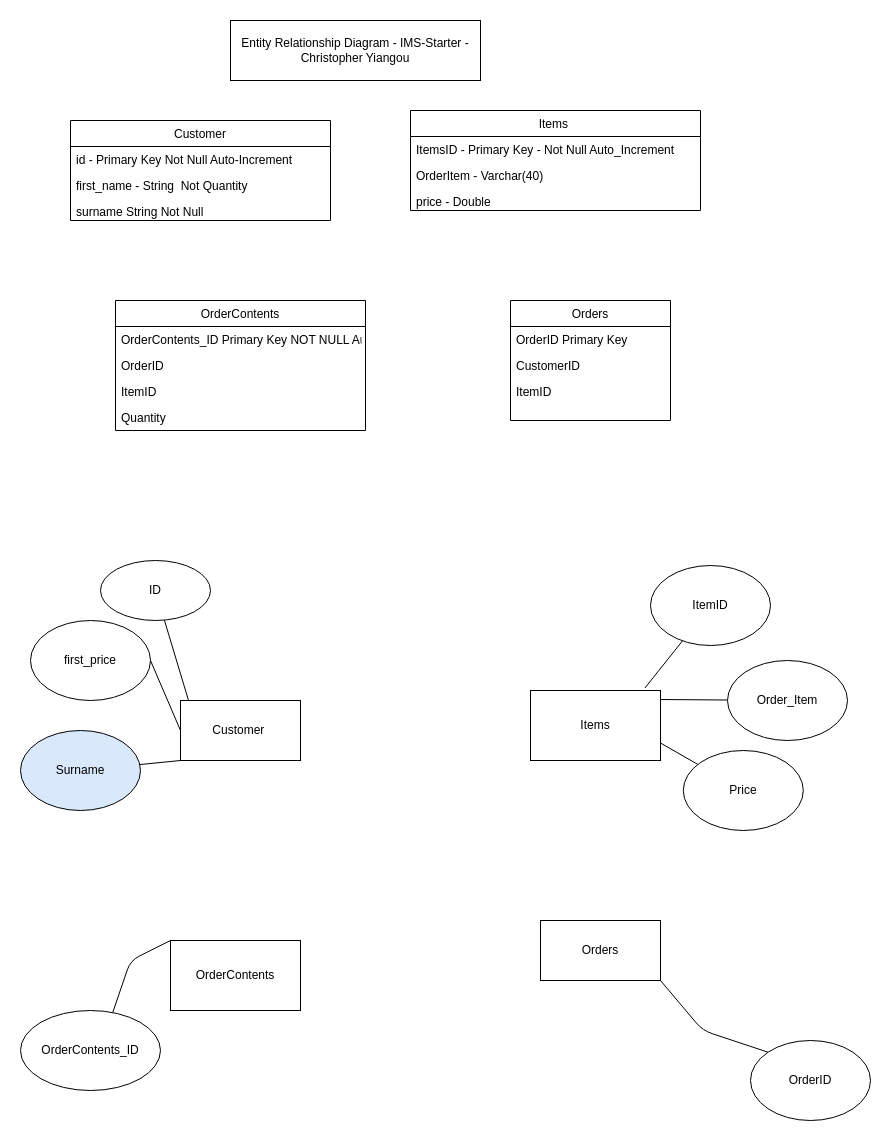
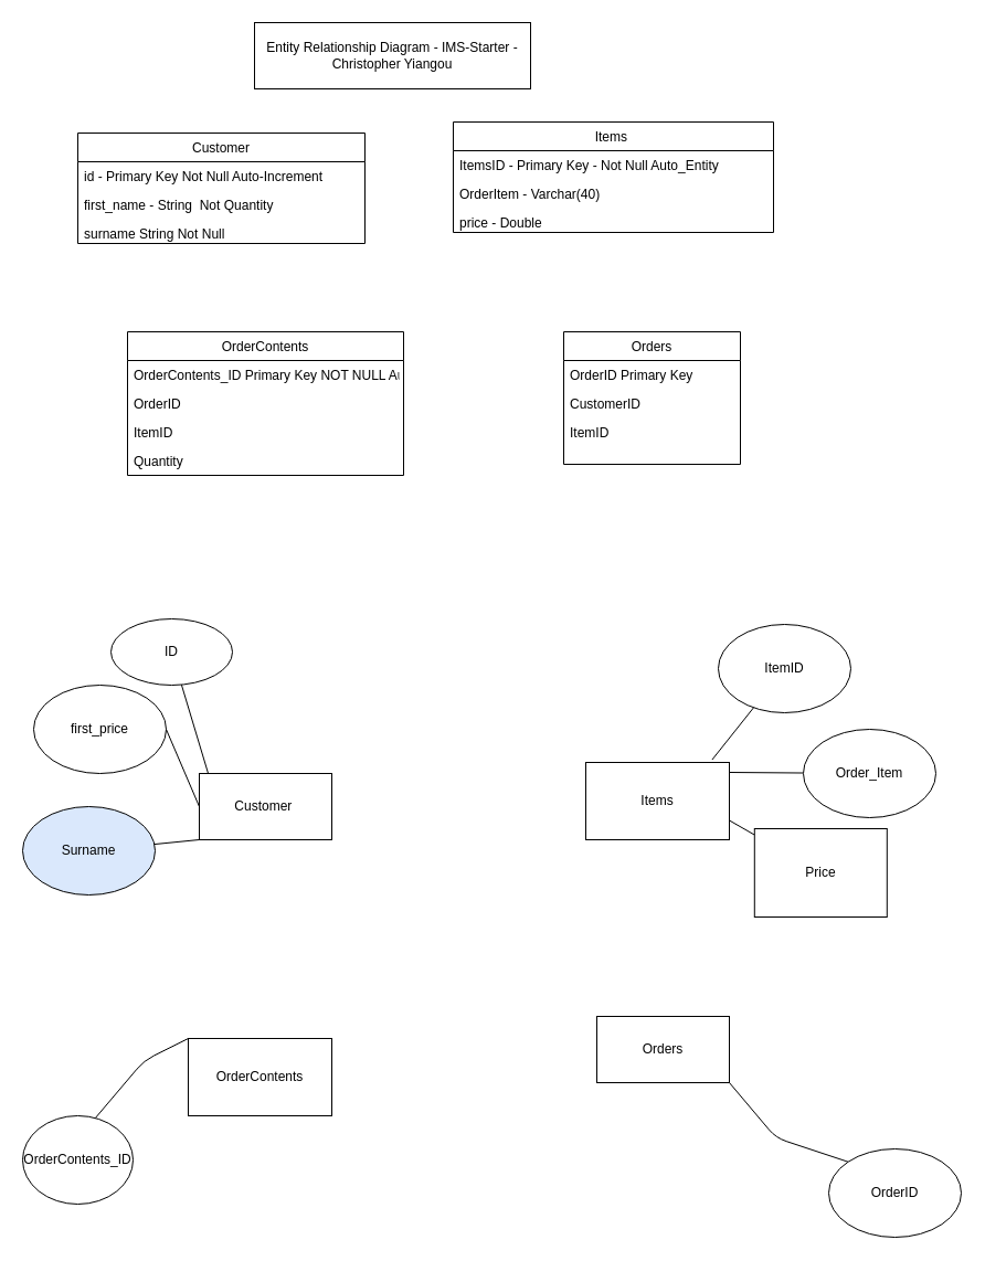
  <mxCell id="0" />
  <mxCell id="1" parent="0" />
  <mxCell id="2" value="Customer" style="swimlane;fontStyle=0;childLayout=stackLayout;horizontal=1;startSize=26;fillColor=none;horizontalStack=0;resizeParent=1;resizeParentMax=0;resizeLast=0;collapsible=1;marginBottom=0;" parent="1" vertex="1"><mxGeometry x="70" y="120" width="260" height="100" as="geometry" /></mxCell>
  <mxCell id="3" value="id - Primary Key Not Null Auto-Increment " style="text;strokeColor=none;fillColor=none;align=left;verticalAlign=top;spacingLeft=4;spacingRight=4;overflow=hidden;rotatable=0;points=[[0,0.5],[1,0.5]];portConstraint=eastwest;" parent="2" vertex="1"><mxGeometry y="26" width="260" height="26" as="geometry" /></mxCell>
  <mxCell id="4" value="first_name - String  Not Quantity" style="text;strokeColor=none;fillColor=none;align=left;verticalAlign=top;spacingLeft=4;spacingRight=4;overflow=hidden;rotatable=0;points=[[0,0.5],[1,0.5]];portConstraint=eastwest;" parent="2" vertex="1"><mxGeometry y="52" width="260" height="26" as="geometry" /></mxCell>
  <mxCell id="5" value="surname String Not Null" style="text;strokeColor=none;fillColor=none;align=left;verticalAlign=top;spacingLeft=4;spacingRight=4;overflow=hidden;rotatable=0;points=[[0,0.5],[1,0.5]];portConstraint=eastwest;" parent="2" vertex="1"><mxGeometry y="78" width="260" height="22" as="geometry" /></mxCell>
  <mxCell id="6" value="Entity Relationship Diagram - IMS-Starter - Christopher Yiangou" style="rounded=0;whiteSpace=wrap;html=1;" parent="1" vertex="1"><mxGeometry x="230" width="250" height="60" as="geometry" y="20" /></mxCell>
  <mxCell id="7" value="Items " style="swimlane;fontStyle=0;childLayout=stackLayout;horizontal=1;startSize=26;fillColor=none;horizontalStack=0;resizeParent=1;resizeParentMax=0;resizeLast=0;collapsible=1;marginBottom=0;" parent="1" vertex="1"><mxGeometry x="410" y="110" width="290" height="100" as="geometry" /></mxCell>
- <mxCell id="8" value="ItemsID - Primary Key - Not Null Auto_Increment  " style="text;strokeColor=none;fillColor=none;align=left;verticalAlign=top;spacingLeft=4;spacingRight=4;overflow=hidden;rotatable=0;points=[[0,0.5],[1,0.5]];portConstraint=eastwest;" parent="7" vertex="1"><mxGeometry y="26" width="290" height="26" as="geometry" /></mxCell>
+ <mxCell id="8" value="ItemsID - Primary Key - Not Null Auto_Entity  " style="text;strokeColor=none;fillColor=none;align=left;verticalAlign=top;spacingLeft=4;spacingRight=4;overflow=hidden;rotatable=0;points=[[0,0.5],[1,0.5]];portConstraint=eastwest;" parent="7" vertex="1"><mxGeometry y="26" width="290" height="26" as="geometry" /></mxCell>
  <mxCell id="9" value="OrderItem - Varchar(40)" style="text;strokeColor=none;fillColor=none;align=left;verticalAlign=top;spacingLeft=4;spacingRight=4;overflow=hidden;rotatable=0;points=[[0,0.5],[1,0.5]];portConstraint=eastwest;" parent="7" vertex="1"><mxGeometry y="52" width="290" height="26" as="geometry" /></mxCell>
  <mxCell id="10" value="price - Double " style="text;strokeColor=none;fillColor=none;align=left;verticalAlign=top;spacingLeft=4;spacingRight=4;overflow=hidden;rotatable=0;points=[[0,0.5],[1,0.5]];portConstraint=eastwest;" parent="7" vertex="1"><mxGeometry y="78" width="290" height="22" as="geometry" /></mxCell>
  <mxCell id="11" value="Orders" style="swimlane;fontStyle=0;childLayout=stackLayout;horizontal=1;startSize=26;fillColor=none;horizontalStack=0;resizeParent=1;resizeParentMax=0;resizeLast=0;collapsible=1;marginBottom=0;" parent="1" vertex="1"><mxGeometry x="510" y="300" width="160" height="120" as="geometry" /></mxCell>
  <mxCell id="12" value="OrderID Primary Key " style="text;strokeColor=none;fillColor=none;align=left;verticalAlign=top;spacingLeft=4;spacingRight=4;overflow=hidden;rotatable=0;points=[[0,0.5],[1,0.5]];portConstraint=eastwest;" parent="11" vertex="1"><mxGeometry y="26" width="160" height="26" as="geometry" /></mxCell>
  <mxCell id="13" value="CustomerID" style="text;strokeColor=none;fillColor=none;align=left;verticalAlign=top;spacingLeft=4;spacingRight=4;overflow=hidden;rotatable=0;points=[[0,0.5],[1,0.5]];portConstraint=eastwest;" parent="11" vertex="1"><mxGeometry y="52" width="160" height="26" as="geometry" /></mxCell>
  <mxCell id="14" value="ItemID" style="text;strokeColor=none;fillColor=none;align=left;verticalAlign=top;spacingLeft=4;spacingRight=4;overflow=hidden;rotatable=0;points=[[0,0.5],[1,0.5]];portConstraint=eastwest;" parent="11" vertex="1"><mxGeometry y="78" width="160" height="42" as="geometry" /></mxCell>
  <mxCell id="15" value="OrderContents" style="swimlane;fontStyle=0;childLayout=stackLayout;horizontal=1;startSize=26;fillColor=none;horizontalStack=0;resizeParent=1;resizeParentMax=0;resizeLast=0;collapsible=1;marginBottom=0;" parent="1" vertex="1"><mxGeometry x="115" y="300" width="250" height="130" as="geometry" /></mxCell>
  <mxCell id="16" value="OrderContents_ID Primary Key NOT NULL Auto_Increment  " style="text;strokeColor=none;fillColor=none;align=left;verticalAlign=top;spacingLeft=4;spacingRight=4;overflow=hidden;rotatable=0;points=[[0,0.5],[1,0.5]];portConstraint=eastwest;" parent="15" vertex="1"><mxGeometry y="26" width="250" height="26" as="geometry" /></mxCell>
  <mxCell id="17" value="OrderID" style="text;strokeColor=none;fillColor=none;align=left;verticalAlign=top;spacingLeft=4;spacingRight=4;overflow=hidden;rotatable=0;points=[[0,0.5],[1,0.5]];portConstraint=eastwest;" parent="15" vertex="1"><mxGeometry y="52" width="250" height="26" as="geometry" /></mxCell>
  <mxCell id="18" value="ItemID" style="text;strokeColor=none;fillColor=none;align=left;verticalAlign=top;spacingLeft=4;spacingRight=4;overflow=hidden;rotatable=0;points=[[0,0.5],[1,0.5]];portConstraint=eastwest;" parent="15" vertex="1"><mxGeometry y="78" width="250" height="26" as="geometry" /></mxCell>
  <mxCell id="19" value="Quantity" style="text;strokeColor=none;fillColor=none;align=left;verticalAlign=top;spacingLeft=4;spacingRight=4;overflow=hidden;rotatable=0;points=[[0,0.5],[1,0.5]];portConstraint=eastwest;" parent="15" vertex="1"><mxGeometry y="104" width="250" height="26" as="geometry" /></mxCell>
  <mxCell id="20" value="Customer&amp;nbsp;&lt;br&gt;" style="rounded=0;whiteSpace=wrap;html=1;" parent="1" vertex="1"><mxGeometry x="180" y="700" width="120" height="60" as="geometry" /></mxCell>
  <mxCell id="21" value="" style="endArrow=none;html=1;exitX=0.067;exitY=0;exitDx=0;exitDy=0;exitPerimeter=0;" parent="1" source="20" target="22" edge="1"><mxGeometry width="50" height="50" relative="1" as="geometry"><mxPoint x="190" y="850" as="sourcePoint" /><mxPoint x="140" y="790" as="targetPoint" /></mxGeometry></mxCell>
  <mxCell id="22" value="ID" style="ellipse;whiteSpace=wrap;html=1;" parent="1" vertex="1"><mxGeometry x="100" y="560" width="110" height="60" as="geometry" /></mxCell>
  <mxCell id="23" value="" style="endArrow=none;html=1;entryX=0;entryY=1;entryDx=0;entryDy=0;" parent="1" source="24" target="20" edge="1"><mxGeometry width="50" height="50" relative="1" as="geometry"><mxPoint x="140" y="960" as="sourcePoint" /><mxPoint x="200" y="910" as="targetPoint" /><Array as="points" /></mxGeometry></mxCell>
  <mxCell id="24" value="Surname" style="ellipse;whiteSpace=wrap;html=1;fillColor=#dae8fc;" parent="1" vertex="1"><mxGeometry y="730" width="120" height="80" as="geometry" x="20" /></mxCell>
  <mxCell id="25" value="first_price" style="ellipse;whiteSpace=wrap;html=1;" parent="1" vertex="1"><mxGeometry x="30" y="620" width="120" height="80" as="geometry" /></mxCell>
  <mxCell id="26" value="" style="endArrow=none;html=1;entryX=0;entryY=0.5;entryDx=0;entryDy=0;exitX=1;exitY=0.5;exitDx=0;exitDy=0;" parent="1" source="25" target="20" edge="1"><mxGeometry width="50" height="50" relative="1" as="geometry"><mxPoint x="100" y="920" as="sourcePoint" /><mxPoint x="150" y="870" as="targetPoint" /></mxGeometry></mxCell>
  <mxCell id="27" value="Orders" style="rounded=0;whiteSpace=wrap;html=1;" parent="1" vertex="1"><mxGeometry x="540" y="920" width="120" height="60" as="geometry" /></mxCell>
  <mxCell id="28" value="Items" style="rounded=0;whiteSpace=wrap;html=1;" parent="1" vertex="1"><mxGeometry x="530" y="690" width="130" height="70" as="geometry" /></mxCell>
  <mxCell id="29" value="" style="endArrow=none;html=1;exitX=0.88;exitY=-0.035;exitDx=0;exitDy=0;exitPerimeter=0;" parent="1" source="28" target="30" edge="1"><mxGeometry width="50" height="50" relative="1" as="geometry"><mxPoint x="650" y="700" as="sourcePoint" /><mxPoint x="730" y="630" as="targetPoint" /></mxGeometry></mxCell>
  <mxCell id="30" value="ItemID" style="ellipse;whiteSpace=wrap;html=1;" parent="1" vertex="1"><mxGeometry x="650" y="565" width="120" height="80" as="geometry" /></mxCell>
  <mxCell id="31" value="" style="endArrow=none;html=1;" parent="1" target="32" edge="1"><mxGeometry width="50" height="50" relative="1" as="geometry"><mxPoint x="660" y="699" as="sourcePoint" /><mxPoint x="740" y="640" as="targetPoint" /></mxGeometry></mxCell>
  <mxCell id="32" value="Order_Item" style="ellipse;whiteSpace=wrap;html=1;" parent="1" vertex="1"><mxGeometry x="727" y="660" width="120" height="80" as="geometry" /></mxCell>
  <mxCell id="33" value="" style="endArrow=none;html=1;exitX=1;exitY=0.75;exitDx=0;exitDy=0;" parent="1" source="28" target="34" edge="1"><mxGeometry width="50" height="50" relative="1" as="geometry"><mxPoint x="657.2" y="787.152" as="sourcePoint" /><mxPoint x="742.8" y="790" as="targetPoint" /></mxGeometry></mxCell>
- <mxCell id="34" value="Price" style="ellipse;whiteSpace=wrap;html=1;" parent="1" vertex="1"><mxGeometry x="682.8" y="750" width="120" height="80" as="geometry" /></mxCell>
+ <mxCell id="34" value="Price" style="whiteSpace=wrap;html=1;rounded=0;" parent="1" vertex="1"><mxGeometry x="682.8" y="750" width="120" height="80" as="geometry" /></mxCell>
  <mxCell id="35" value="" style="endArrow=none;html=1;entryX=0;entryY=0;entryDx=0;entryDy=0;" parent="1" target="37" edge="1"><mxGeometry width="50" height="50" relative="1" as="geometry"><mxPoint x="660" y="980" as="sourcePoint" /><mxPoint x="762.2" y="1060" as="targetPoint" /><Array as="points"><mxPoint x="702.2" y="1030" /></Array></mxGeometry></mxCell>
- <mxCell id="36" value="OrderContents_ID" style="ellipse;whiteSpace=wrap;html=1;" parent="1" vertex="1"><mxGeometry x="20" y="1010" width="140" height="80" as="geometry" /></mxCell>
+ <mxCell id="36" value="OrderContents_ID" style="ellipse;whiteSpace=wrap;html=1;" parent="1" vertex="1"><mxGeometry y="1010" width="100" height="80" as="geometry" x="20" /></mxCell>
  <mxCell id="37" value="OrderID" style="ellipse;whiteSpace=wrap;html=1;" parent="1" vertex="1"><mxGeometry x="750" y="1040" width="120" height="80" as="geometry" /></mxCell>
  <mxCell id="38" value="OrderContents" style="rounded=0;whiteSpace=wrap;html=1;" parent="1" vertex="1"><mxGeometry x="170" y="940" width="130" height="70" as="geometry" /></mxCell>
  <mxCell id="39" value="" style="endArrow=none;html=1;exitX=0.659;exitY=0.025;exitDx=0;exitDy=0;exitPerimeter=0;entryX=0;entryY=0;entryDx=0;entryDy=0;" parent="1" source="36" target="38" edge="1"><mxGeometry width="50" height="50" relative="1" as="geometry"><mxPoint x="100" y="990" as="sourcePoint" /><mxPoint x="150" y="940" as="targetPoint" /><Array as="points"><mxPoint x="130" y="960" /></Array></mxGeometry></mxCell>
